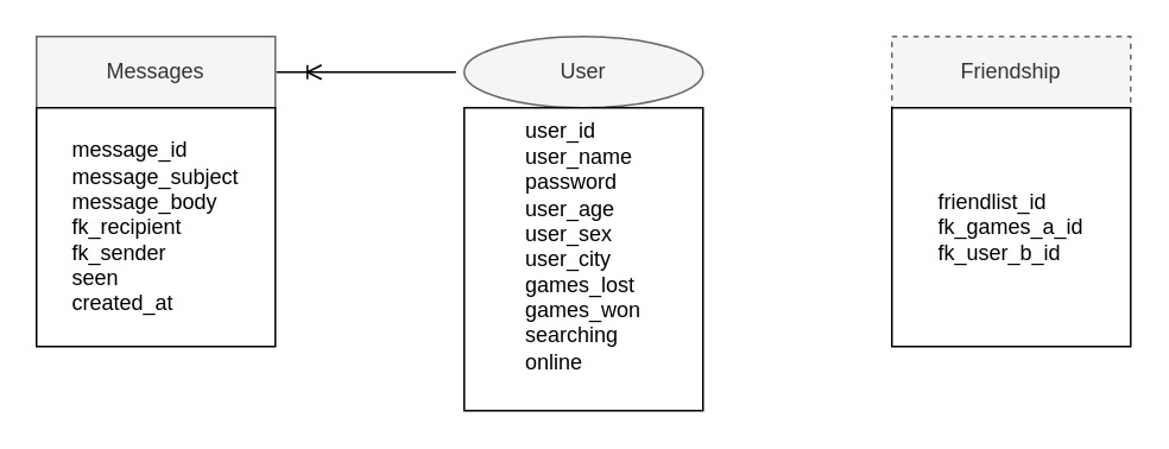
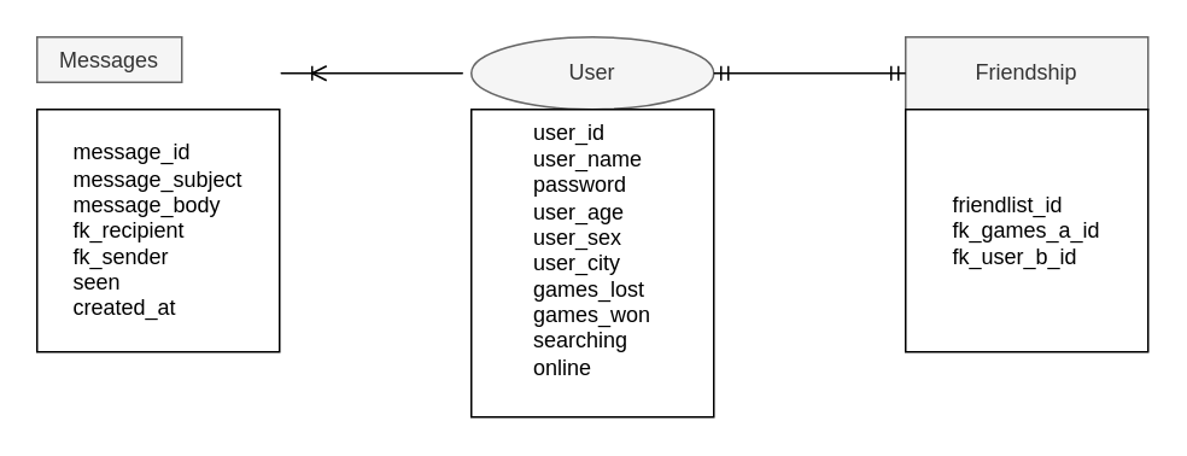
  <mxCell id="0" />
  <mxCell id="1" parent="0" />
- <mxCell id="2" value="Messages" style="rounded=0;whiteSpace=wrap;html=1;fillColor=#f5f5f5;strokeColor=#666666;fontColor=#333333;" vertex="1" parent="1"><mxGeometry x="20" y="20" width="134" height="40" as="geometry" /></mxCell>
+ <mxCell id="2" value="Messages" style="rounded=0;whiteSpace=wrap;html=1;fillColor=#f5f5f5;strokeColor=#666666;fontColor=#333333;" vertex="1" parent="1"><mxGeometry x="20" y="20" width="80" height="25" as="geometry" /></mxCell>
  <mxCell id="3" value="&lt;div style=&quot;text-align: left&quot;&gt;&lt;span&gt;message_id&lt;/span&gt;&lt;/div&gt;&lt;div style=&quot;text-align: left&quot;&gt;&lt;span&gt;message_subject&lt;/span&gt;&lt;/div&gt;&lt;div style=&quot;text-align: left&quot;&gt;&lt;span&gt;message_body&lt;/span&gt;&lt;/div&gt;&lt;div style=&quot;text-align: left&quot;&gt;&lt;span&gt;fk_recipient&lt;/span&gt;&lt;/div&gt;&lt;div style=&quot;text-align: left&quot;&gt;&lt;span&gt;fk_sender&lt;/span&gt;&lt;/div&gt;&lt;div style=&quot;text-align: left&quot;&gt;&lt;span&gt;seen&lt;/span&gt;&lt;/div&gt;&lt;div style=&quot;text-align: left&quot;&gt;&lt;span&gt;created_at&lt;/span&gt;&lt;/div&gt;" style="whiteSpace=wrap;html=1;aspect=fixed;" vertex="1" parent="1"><mxGeometry x="20" y="60" width="134" height="134" as="geometry" /></mxCell>
  <mxCell id="4" value="User" style="ellipse;whiteSpace=wrap;html=1;fillColor=#f5f5f5;strokeColor=#666666;fontColor=#333333;" vertex="1" parent="1"><mxGeometry x="260" y="20" width="134" height="40" as="geometry" /></mxCell>
  <mxCell id="5" value="&lt;div style=&quot;text-align: left&quot;&gt;&lt;span&gt;user_id&lt;/span&gt;&lt;/div&gt;&lt;div style=&quot;text-align: left&quot;&gt;&lt;span&gt;user_name&lt;/span&gt;&lt;/div&gt;&lt;div style=&quot;text-align: left&quot;&gt;&lt;span&gt;password&lt;/span&gt;&lt;/div&gt;&lt;div style=&quot;text-align: left&quot;&gt;&lt;span&gt;user_age&lt;/span&gt;&lt;/div&gt;&lt;div style=&quot;text-align: left&quot;&gt;&lt;span&gt;user_sex&lt;/span&gt;&lt;/div&gt;&lt;div style=&quot;text-align: left&quot;&gt;&lt;span&gt;user_city&lt;/span&gt;&lt;/div&gt;&lt;div style=&quot;text-align: left&quot;&gt;&lt;span&gt;games_lost&lt;/span&gt;&lt;/div&gt;&lt;div style=&quot;text-align: left&quot;&gt;&lt;span&gt;games_won&lt;/span&gt;&lt;/div&gt;&lt;div style=&quot;text-align: left&quot;&gt;&lt;span&gt;searching&lt;/span&gt;&lt;/div&gt;&lt;div style=&quot;text-align: left&quot;&gt;&lt;span&gt;online&lt;/span&gt;&lt;/div&gt;&lt;div style=&quot;text-align: left&quot;&gt;&lt;br&gt;&lt;/div&gt;" style="whiteSpace=wrap;html=1;" vertex="1" parent="1"><mxGeometry x="260" y="60" width="134" height="170" as="geometry" /></mxCell>
- <mxCell id="6" value="Friendship" style="rounded=0;whiteSpace=wrap;html=1;fillColor=#f5f5f5;strokeColor=#666666;fontColor=#333333;dashed=1;" vertex="1" parent="1"><mxGeometry x="500" y="20" width="134" height="40" as="geometry" /></mxCell>
+ <mxCell id="6" value="Friendship" style="rounded=0;whiteSpace=wrap;html=1;fillColor=#f5f5f5;strokeColor=#666666;fontColor=#333333;" vertex="1" parent="1"><mxGeometry x="500" y="20" width="134" height="40" as="geometry" /></mxCell>
  <mxCell id="7" value="&lt;div style=&quot;text-align: left&quot;&gt;&lt;span&gt;friendlist_id&lt;/span&gt;&lt;/div&gt;&lt;div style=&quot;text-align: left&quot;&gt;&lt;span&gt;fk_games_a_id&lt;/span&gt;&lt;/div&gt;&lt;div style=&quot;text-align: left&quot;&gt;&lt;span&gt;fk_user_b_id&lt;/span&gt;&lt;/div&gt;" style="whiteSpace=wrap;html=1;aspect=fixed;" vertex="1" parent="1"><mxGeometry x="500" y="60" width="134" height="134" as="geometry" /></mxCell>
  <mxCell id="8" value="" style="edgeStyle=entityRelationEdgeStyle;fontSize=12;html=1;endArrow=ERoneToMany;" edge="1" parent="1"><mxGeometry width="100" height="100" relative="1" as="geometry"><mxPoint x="230" y="40" as="sourcePoint" /><mxPoint x="180" y="40" as="targetPoint" /></mxGeometry></mxCell>
+ <mxCell id="9" value="" style="edgeStyle=entityRelationEdgeStyle;fontSize=12;html=1;endArrow=ERmandOne;startArrow=ERmandOne;entryX=0;entryY=0.5;entryDx=0;entryDy=0;exitX=1;exitY=0.5;exitDx=0;exitDy=0;" edge="1" parent="1" source="4" target="6"><mxGeometry width="100" height="100" relative="1" as="geometry"><mxPoint x="24" y="350" as="sourcePoint" /><mxPoint x="124" y="250" as="targetPoint" /></mxGeometry></mxCell>
